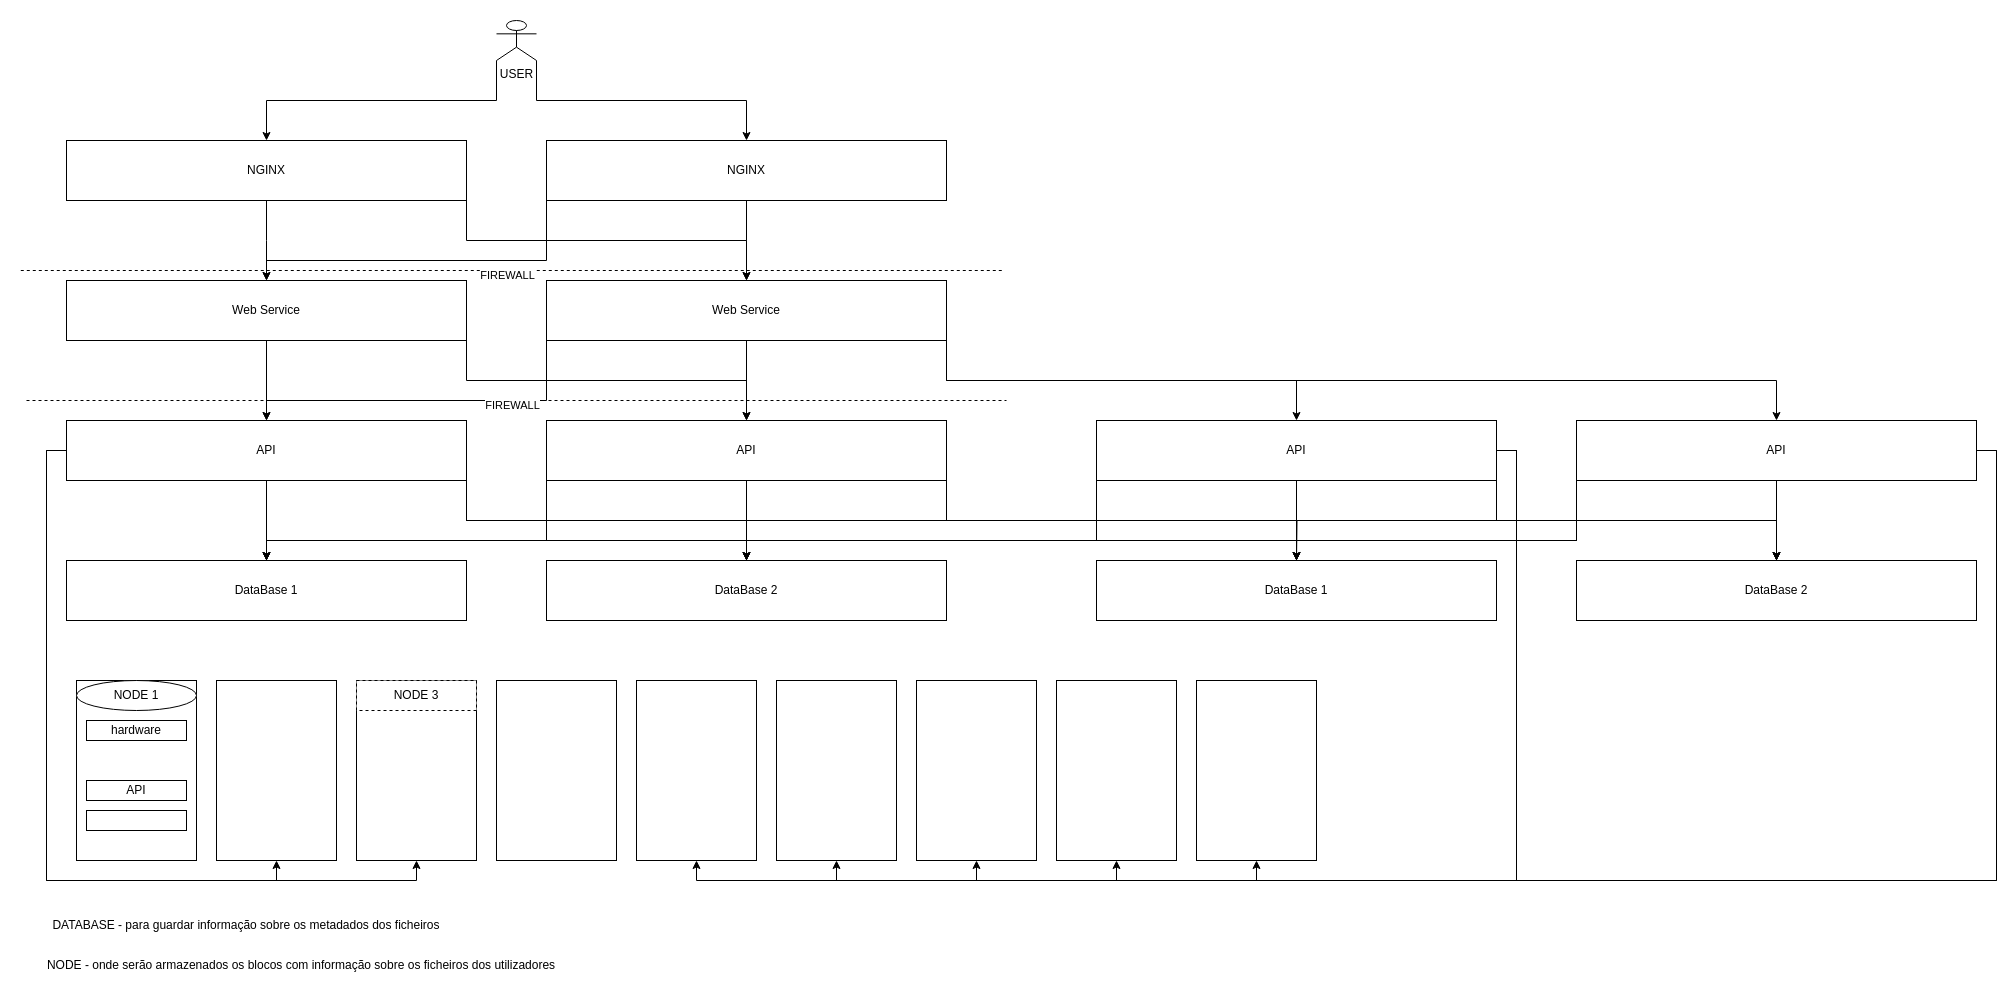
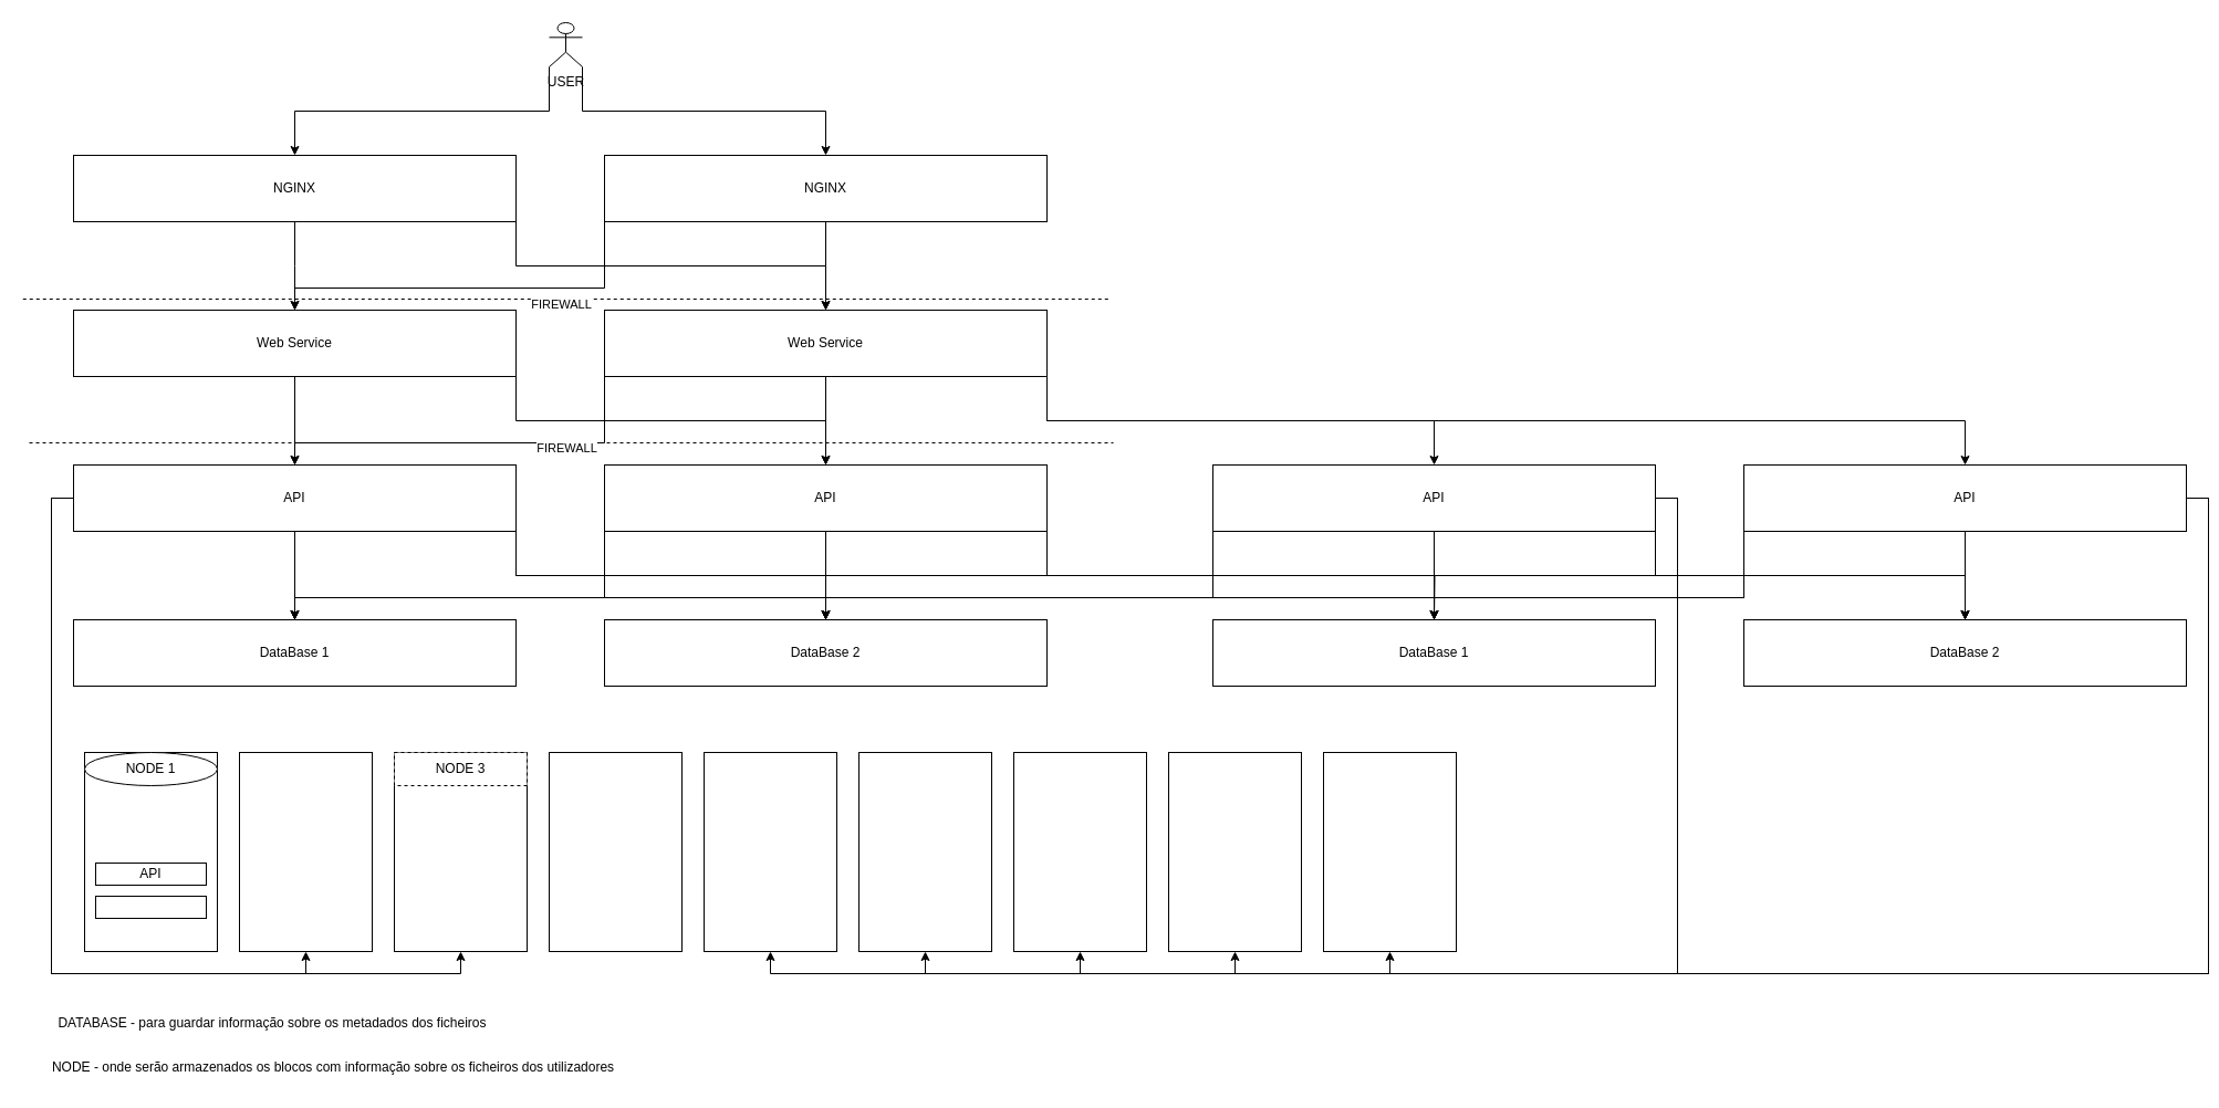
  <mxCell id="0" />
  <mxCell id="1" parent="0" />
  <mxCell id="2" style="edgeStyle=orthogonalEdgeStyle;rounded=0;orthogonalLoop=1;jettySize=auto;html=1;exitX=1;exitY=1;exitDx=0;exitDy=0;entryX=0.5;entryY=0;entryDx=0;entryDy=0;" edge="1" parent="1" source="4" target="27"><mxGeometry relative="1" as="geometry" /></mxCell>
  <mxCell id="3" style="edgeStyle=orthogonalEdgeStyle;rounded=0;orthogonalLoop=1;jettySize=auto;html=1;exitX=0.5;exitY=1;exitDx=0;exitDy=0;" edge="1" parent="1" source="4"><mxGeometry relative="1" as="geometry"><mxPoint x="266" y="280" as="targetPoint" /></mxGeometry></mxCell>
  <mxCell id="4" value="NGINX" style="rounded=0;whiteSpace=wrap;html=1;" vertex="1" parent="1"><mxGeometry x="66" y="140" width="400" height="60" as="geometry" /></mxCell>
  <mxCell id="5" style="edgeStyle=orthogonalEdgeStyle;rounded=0;orthogonalLoop=1;jettySize=auto;html=1;exitX=0.5;exitY=1;exitDx=0;exitDy=0;" edge="1" parent="1" source="7"><mxGeometry relative="1" as="geometry"><mxPoint x="746" y="280" as="targetPoint" /></mxGeometry></mxCell>
  <mxCell id="6" style="edgeStyle=orthogonalEdgeStyle;rounded=0;orthogonalLoop=1;jettySize=auto;html=1;exitX=0;exitY=1;exitDx=0;exitDy=0;entryX=0.5;entryY=0;entryDx=0;entryDy=0;" edge="1" parent="1" source="7" target="30"><mxGeometry relative="1" as="geometry"><Array as="points"><mxPoint x="546" y="260" /><mxPoint x="266" y="260" /></Array></mxGeometry></mxCell>
  <mxCell id="7" value="NGINX" style="rounded=0;whiteSpace=wrap;html=1;" vertex="1" parent="1"><mxGeometry x="546" y="140" width="400" height="60" as="geometry" /></mxCell>
  <mxCell id="8" style="edgeStyle=orthogonalEdgeStyle;rounded=0;orthogonalLoop=1;jettySize=auto;html=1;exitX=1;exitY=1;exitDx=0;exitDy=0;exitPerimeter=0;" edge="1" parent="1" source="10" target="7"><mxGeometry relative="1" as="geometry" /></mxCell>
  <mxCell id="9" style="edgeStyle=orthogonalEdgeStyle;rounded=0;orthogonalLoop=1;jettySize=auto;html=1;exitX=0;exitY=1;exitDx=0;exitDy=0;exitPerimeter=0;entryX=0.5;entryY=0;entryDx=0;entryDy=0;" edge="1" parent="1" source="10" target="4"><mxGeometry relative="1" as="geometry" /></mxCell>
- <mxCell id="10" value="USER" style="shape=umlActor;verticalLabelPosition=bottom;verticalAlign=top;html=1;outlineConnect=0;" vertex="1" parent="1"><mxGeometry x="496" y="20" width="40" height="40" as="geometry" /></mxCell>
+ <mxCell id="10" value="USER" style="shape=umlActor;verticalLabelPosition=bottom;verticalAlign=top;html=1;outlineConnect=0;" vertex="1" parent="1"><mxGeometry x="496" y="20" width="30" height="40" as="geometry" /></mxCell>
  <mxCell id="11" style="edgeStyle=orthogonalEdgeStyle;rounded=0;orthogonalLoop=1;jettySize=auto;html=1;exitX=1;exitY=1;exitDx=0;exitDy=0;entryX=0.5;entryY=0;entryDx=0;entryDy=0;" edge="1" parent="1" source="17" target="32"><mxGeometry relative="1" as="geometry" /></mxCell>
  <mxCell id="12" style="edgeStyle=orthogonalEdgeStyle;rounded=0;orthogonalLoop=1;jettySize=auto;html=1;exitX=0.5;exitY=1;exitDx=0;exitDy=0;" edge="1" parent="1" source="17" target="31"><mxGeometry relative="1" as="geometry" /></mxCell>
  <mxCell id="13" style="edgeStyle=orthogonalEdgeStyle;rounded=0;orthogonalLoop=1;jettySize=auto;html=1;exitX=0;exitY=0.5;exitDx=0;exitDy=0;entryX=0.5;entryY=1;entryDx=0;entryDy=0;" edge="1" parent="1" source="17" target="34"><mxGeometry relative="1" as="geometry" /></mxCell>
  <mxCell id="14" style="edgeStyle=orthogonalEdgeStyle;rounded=0;orthogonalLoop=1;jettySize=auto;html=1;exitX=0;exitY=0.5;exitDx=0;exitDy=0;entryX=0.5;entryY=1;entryDx=0;entryDy=0;" edge="1" parent="1" source="17" target="35"><mxGeometry relative="1" as="geometry" /></mxCell>
  <mxCell id="15" style="edgeStyle=orthogonalEdgeStyle;rounded=0;orthogonalLoop=1;jettySize=auto;html=1;exitX=1;exitY=1;exitDx=0;exitDy=0;" edge="1" parent="1" source="17"><mxGeometry relative="1" as="geometry"><mxPoint x="1296" y="560" as="targetPoint" /></mxGeometry></mxCell>
  <mxCell id="16" style="edgeStyle=orthogonalEdgeStyle;rounded=0;orthogonalLoop=1;jettySize=auto;html=1;exitX=1;exitY=1;exitDx=0;exitDy=0;entryX=0.5;entryY=0;entryDx=0;entryDy=0;" edge="1" parent="1" source="17" target="63"><mxGeometry relative="1" as="geometry" /></mxCell>
  <mxCell id="17" value="API" style="rounded=0;whiteSpace=wrap;html=1;" vertex="1" parent="1"><mxGeometry x="66" y="420" width="400" height="60" as="geometry" /></mxCell>
  <mxCell id="18" style="edgeStyle=orthogonalEdgeStyle;rounded=0;orthogonalLoop=1;jettySize=auto;html=1;exitX=0;exitY=1;exitDx=0;exitDy=0;entryX=0.5;entryY=0;entryDx=0;entryDy=0;" edge="1" parent="1" source="22" target="31"><mxGeometry relative="1" as="geometry"><Array as="points"><mxPoint x="546" y="540" /><mxPoint x="266" y="540" /></Array></mxGeometry></mxCell>
  <mxCell id="19" style="edgeStyle=orthogonalEdgeStyle;rounded=0;orthogonalLoop=1;jettySize=auto;html=1;exitX=0.5;exitY=1;exitDx=0;exitDy=0;entryX=0.5;entryY=0;entryDx=0;entryDy=0;" edge="1" parent="1" source="22" target="32"><mxGeometry relative="1" as="geometry" /></mxCell>
  <mxCell id="20" style="edgeStyle=orthogonalEdgeStyle;rounded=0;orthogonalLoop=1;jettySize=auto;html=1;exitX=1;exitY=1;exitDx=0;exitDy=0;entryX=0.5;entryY=0;entryDx=0;entryDy=0;" edge="1" parent="1" source="22" target="62"><mxGeometry relative="1" as="geometry" /></mxCell>
  <mxCell id="21" style="edgeStyle=orthogonalEdgeStyle;rounded=0;orthogonalLoop=1;jettySize=auto;html=1;exitX=1;exitY=1;exitDx=0;exitDy=0;entryX=0.5;entryY=0;entryDx=0;entryDy=0;" edge="1" parent="1" source="22" target="63"><mxGeometry relative="1" as="geometry" /></mxCell>
  <mxCell id="22" value="API" style="rounded=0;whiteSpace=wrap;html=1;" vertex="1" parent="1"><mxGeometry x="546" y="420" width="400" height="60" as="geometry" /></mxCell>
  <mxCell id="23" style="edgeStyle=orthogonalEdgeStyle;rounded=0;orthogonalLoop=1;jettySize=auto;html=1;exitX=0;exitY=1;exitDx=0;exitDy=0;entryX=0.5;entryY=0;entryDx=0;entryDy=0;" edge="1" parent="1" source="27" target="17"><mxGeometry relative="1" as="geometry"><Array as="points"><mxPoint x="546" y="400" /><mxPoint x="266" y="400" /></Array></mxGeometry></mxCell>
  <mxCell id="24" style="edgeStyle=orthogonalEdgeStyle;rounded=0;orthogonalLoop=1;jettySize=auto;html=1;exitX=0.5;exitY=1;exitDx=0;exitDy=0;entryX=0.5;entryY=0;entryDx=0;entryDy=0;" edge="1" parent="1" source="27" target="22"><mxGeometry relative="1" as="geometry" /></mxCell>
  <mxCell id="25" style="edgeStyle=orthogonalEdgeStyle;rounded=0;orthogonalLoop=1;jettySize=auto;html=1;exitX=1;exitY=1;exitDx=0;exitDy=0;entryX=0.5;entryY=0;entryDx=0;entryDy=0;" edge="1" parent="1" source="27" target="54"><mxGeometry relative="1" as="geometry" /></mxCell>
  <mxCell id="26" style="edgeStyle=orthogonalEdgeStyle;rounded=0;orthogonalLoop=1;jettySize=auto;html=1;exitX=1;exitY=1;exitDx=0;exitDy=0;entryX=0.5;entryY=0;entryDx=0;entryDy=0;" edge="1" parent="1" source="27" target="61"><mxGeometry relative="1" as="geometry" /></mxCell>
  <mxCell id="27" value="Web Service" style="rounded=0;whiteSpace=wrap;html=1;" vertex="1" parent="1"><mxGeometry x="546" y="280" width="400" height="60" as="geometry" /></mxCell>
  <mxCell id="28" style="edgeStyle=orthogonalEdgeStyle;rounded=0;orthogonalLoop=1;jettySize=auto;html=1;exitX=1;exitY=1;exitDx=0;exitDy=0;entryX=0.5;entryY=0;entryDx=0;entryDy=0;" edge="1" parent="1" source="30" target="22"><mxGeometry relative="1" as="geometry" /></mxCell>
  <mxCell id="29" style="edgeStyle=orthogonalEdgeStyle;rounded=0;orthogonalLoop=1;jettySize=auto;html=1;exitX=0.5;exitY=1;exitDx=0;exitDy=0;entryX=0.5;entryY=0;entryDx=0;entryDy=0;" edge="1" parent="1" source="30" target="17"><mxGeometry relative="1" as="geometry" /></mxCell>
  <mxCell id="30" value="Web Service" style="rounded=0;whiteSpace=wrap;html=1;" vertex="1" parent="1"><mxGeometry x="66" y="280" width="400" height="60" as="geometry" /></mxCell>
  <mxCell id="31" value="DataBase 1" style="rounded=0;whiteSpace=wrap;html=1;" vertex="1" parent="1"><mxGeometry x="66" y="560" width="400" height="60" as="geometry" /></mxCell>
  <mxCell id="32" value="DataBase 2" style="rounded=0;whiteSpace=wrap;html=1;" vertex="1" parent="1"><mxGeometry x="546" y="560" width="400" height="60" as="geometry" /></mxCell>
  <mxCell id="33" value="" style="rounded=0;whiteSpace=wrap;html=1;" vertex="1" parent="1"><mxGeometry x="76" y="680" width="120" height="180" as="geometry" /></mxCell>
  <mxCell id="34" value="" style="rounded=0;whiteSpace=wrap;html=1;" vertex="1" parent="1"><mxGeometry x="216" y="680" width="120" height="180" as="geometry" /></mxCell>
  <mxCell id="35" value="" style="rounded=0;whiteSpace=wrap;html=1;" vertex="1" parent="1"><mxGeometry x="356" y="680" width="120" height="180" as="geometry" /></mxCell>
  <mxCell id="36" value="" style="rounded=0;whiteSpace=wrap;html=1;" vertex="1" parent="1"><mxGeometry x="496" y="680" width="120" height="180" as="geometry" /></mxCell>
  <mxCell id="37" value="" style="rounded=0;whiteSpace=wrap;html=1;" vertex="1" parent="1"><mxGeometry x="636" y="680" width="120" height="180" as="geometry" /></mxCell>
  <mxCell id="38" value="" style="rounded=0;whiteSpace=wrap;html=1;" vertex="1" parent="1"><mxGeometry x="776" y="680" width="120" height="180" as="geometry" /></mxCell>
  <mxCell id="39" value="" style="endArrow=none;dashed=1;html=1;rounded=0;" edge="1" parent="1"><mxGeometry width="50" height="50" relative="1" as="geometry"><mxPoint x="20.29" y="270" as="sourcePoint" /><mxPoint x="1001.719" y="270" as="targetPoint" /></mxGeometry></mxCell>
  <mxCell id="40" value="FIREWALL" style="edgeLabel;html=1;align=center;verticalAlign=middle;resizable=0;points=[];" vertex="1" connectable="0" parent="39"><mxGeometry x="-0.277" y="-4" relative="1" as="geometry"><mxPoint x="131" as="offset" /></mxGeometry></mxCell>
  <mxCell id="41" value="NODE - onde serão armazenados os blocos com informação sobre os ficheiros dos utilizadores" style="text;html=1;align=center;verticalAlign=middle;whiteSpace=wrap;rounded=0;" vertex="1" parent="1"><mxGeometry x="26" y="950" width="550" height="30" as="geometry" /></mxCell>
  <mxCell id="42" value="DATABASE - para guardar informação sobre os metadados dos ficheiros" style="text;html=1;align=center;verticalAlign=middle;whiteSpace=wrap;rounded=0;" vertex="1" parent="1"><mxGeometry x="46" y="910" width="400" height="30" as="geometry" /></mxCell>
  <mxCell id="43" value="NODE 1" style="ellipse;whiteSpace=wrap;html=1;" vertex="1" parent="1"><mxGeometry x="76" y="680" width="120" height="30" as="geometry" /></mxCell>
  <mxCell id="44" value="NODE 3" style="rounded=0;whiteSpace=wrap;html=1;dashed=1;" vertex="1" parent="1"><mxGeometry x="356" y="680" width="120" height="30" as="geometry" /></mxCell>
- <mxCell id="45" value="hardware" style="rounded=0;whiteSpace=wrap;html=1;" vertex="1" parent="1"><mxGeometry x="86" y="720" width="100" height="20" as="geometry" /></mxCell>
  <mxCell id="46" value="API" style="rounded=0;whiteSpace=wrap;html=1;" vertex="1" parent="1"><mxGeometry x="86" y="780" width="100" height="20" as="geometry" /></mxCell>
  <mxCell id="47" value="" style="rounded=0;whiteSpace=wrap;html=1;" vertex="1" parent="1"><mxGeometry x="86" y="810" width="100" height="20" as="geometry" /></mxCell>
  <mxCell id="48" style="edgeStyle=orthogonalEdgeStyle;rounded=0;orthogonalLoop=1;jettySize=auto;html=1;exitX=1;exitY=1;exitDx=0;exitDy=0;entryX=0.5;entryY=0;entryDx=0;entryDy=0;" edge="1" parent="1" source="54" target="63"><mxGeometry relative="1" as="geometry" /></mxCell>
  <mxCell id="49" style="edgeStyle=orthogonalEdgeStyle;rounded=0;orthogonalLoop=1;jettySize=auto;html=1;exitX=0.5;exitY=1;exitDx=0;exitDy=0;" edge="1" parent="1" source="54" target="62"><mxGeometry relative="1" as="geometry" /></mxCell>
  <mxCell id="50" style="edgeStyle=orthogonalEdgeStyle;rounded=0;orthogonalLoop=1;jettySize=auto;html=1;exitX=0;exitY=1;exitDx=0;exitDy=0;" edge="1" parent="1" source="54"><mxGeometry relative="1" as="geometry"><mxPoint x="746" y="560" as="targetPoint" /><Array as="points"><mxPoint x="1096" y="540" /><mxPoint x="746" y="540" /></Array></mxGeometry></mxCell>
  <mxCell id="51" style="edgeStyle=orthogonalEdgeStyle;rounded=0;orthogonalLoop=1;jettySize=auto;html=1;exitX=0;exitY=1;exitDx=0;exitDy=0;entryX=0.5;entryY=0;entryDx=0;entryDy=0;" edge="1" parent="1" source="54" target="31"><mxGeometry relative="1" as="geometry"><Array as="points"><mxPoint x="1096" y="540" /><mxPoint x="266" y="540" /></Array></mxGeometry></mxCell>
  <mxCell id="52" style="edgeStyle=orthogonalEdgeStyle;rounded=0;orthogonalLoop=1;jettySize=auto;html=1;exitX=1;exitY=0.5;exitDx=0;exitDy=0;entryX=0.5;entryY=1;entryDx=0;entryDy=0;" edge="1" parent="1" source="54" target="65"><mxGeometry relative="1" as="geometry" /></mxCell>
  <mxCell id="53" style="edgeStyle=orthogonalEdgeStyle;rounded=0;orthogonalLoop=1;jettySize=auto;html=1;exitX=1;exitY=0.5;exitDx=0;exitDy=0;entryX=0.5;entryY=1;entryDx=0;entryDy=0;" edge="1" parent="1" source="54" target="64"><mxGeometry relative="1" as="geometry" /></mxCell>
  <mxCell id="54" value="API" style="rounded=0;whiteSpace=wrap;html=1;" vertex="1" parent="1"><mxGeometry x="1096" y="420" width="400" height="60" as="geometry" /></mxCell>
  <mxCell id="55" style="edgeStyle=orthogonalEdgeStyle;rounded=0;orthogonalLoop=1;jettySize=auto;html=1;exitX=0;exitY=1;exitDx=0;exitDy=0;entryX=0.5;entryY=0;entryDx=0;entryDy=0;" edge="1" parent="1" source="61" target="62"><mxGeometry relative="1" as="geometry"><Array as="points"><mxPoint x="1576" y="540" /><mxPoint x="1296" y="540" /></Array></mxGeometry></mxCell>
  <mxCell id="56" style="edgeStyle=orthogonalEdgeStyle;rounded=0;orthogonalLoop=1;jettySize=auto;html=1;exitX=0.5;exitY=1;exitDx=0;exitDy=0;entryX=0.5;entryY=0;entryDx=0;entryDy=0;" edge="1" parent="1" source="61" target="63"><mxGeometry relative="1" as="geometry" /></mxCell>
  <mxCell id="57" style="edgeStyle=orthogonalEdgeStyle;rounded=0;orthogonalLoop=1;jettySize=auto;html=1;exitX=0;exitY=1;exitDx=0;exitDy=0;entryX=0.5;entryY=0;entryDx=0;entryDy=0;" edge="1" parent="1" source="61" target="31"><mxGeometry relative="1" as="geometry"><Array as="points"><mxPoint x="1576" y="540" /><mxPoint x="266" y="540" /></Array></mxGeometry></mxCell>
  <mxCell id="58" style="edgeStyle=orthogonalEdgeStyle;rounded=0;orthogonalLoop=1;jettySize=auto;html=1;exitX=0;exitY=1;exitDx=0;exitDy=0;" edge="1" parent="1" source="61"><mxGeometry relative="1" as="geometry"><mxPoint x="746" y="560" as="targetPoint" /><Array as="points"><mxPoint x="1576" y="540" /><mxPoint x="746" y="540" /></Array></mxGeometry></mxCell>
  <mxCell id="59" style="edgeStyle=orthogonalEdgeStyle;rounded=0;orthogonalLoop=1;jettySize=auto;html=1;exitX=1;exitY=0.5;exitDx=0;exitDy=0;entryX=0.5;entryY=1;entryDx=0;entryDy=0;" edge="1" parent="1" source="61" target="38"><mxGeometry relative="1" as="geometry" /></mxCell>
  <mxCell id="60" style="edgeStyle=orthogonalEdgeStyle;rounded=0;orthogonalLoop=1;jettySize=auto;html=1;exitX=1;exitY=0.5;exitDx=0;exitDy=0;entryX=0.5;entryY=1;entryDx=0;entryDy=0;" edge="1" parent="1" source="61" target="37"><mxGeometry relative="1" as="geometry" /></mxCell>
  <mxCell id="61" value="API" style="rounded=0;whiteSpace=wrap;html=1;" vertex="1" parent="1"><mxGeometry x="1576" y="420" width="400" height="60" as="geometry" /></mxCell>
  <mxCell id="62" value="DataBase 1" style="rounded=0;whiteSpace=wrap;html=1;" vertex="1" parent="1"><mxGeometry x="1096" y="560" width="400" height="60" as="geometry" /></mxCell>
  <mxCell id="63" value="DataBase 2" style="rounded=0;whiteSpace=wrap;html=1;" vertex="1" parent="1"><mxGeometry x="1576" y="560" width="400" height="60" as="geometry" /></mxCell>
  <mxCell id="64" value="" style="rounded=0;whiteSpace=wrap;html=1;" vertex="1" parent="1"><mxGeometry x="916" y="680" width="120" height="180" as="geometry" /></mxCell>
  <mxCell id="65" value="" style="rounded=0;whiteSpace=wrap;html=1;" vertex="1" parent="1"><mxGeometry x="1056" y="680" width="120" height="180" as="geometry" /></mxCell>
  <mxCell id="66" value="" style="rounded=0;whiteSpace=wrap;html=1;" vertex="1" parent="1"><mxGeometry x="1196" y="680" width="120" height="180" as="geometry" /></mxCell>
  <mxCell id="67" style="edgeStyle=orthogonalEdgeStyle;rounded=0;orthogonalLoop=1;jettySize=auto;html=1;exitX=1;exitY=0.5;exitDx=0;exitDy=0;entryX=0.5;entryY=1;entryDx=0;entryDy=0;" edge="1" parent="1" source="54" target="66"><mxGeometry relative="1" as="geometry"><Array as="points"><mxPoint x="1516" y="450" /><mxPoint x="1516" y="880" /><mxPoint x="1256" y="880" /></Array></mxGeometry></mxCell>
  <mxCell id="68" value="" style="endArrow=none;dashed=1;html=1;rounded=0;" edge="1" parent="1"><mxGeometry width="50" height="50" relative="1" as="geometry"><mxPoint x="26" y="400" as="sourcePoint" /><mxPoint x="1006" y="400" as="targetPoint" /></mxGeometry></mxCell>
  <mxCell id="69" value="FIREWALL" style="edgeLabel;html=1;align=center;verticalAlign=middle;resizable=0;points=[];" vertex="1" connectable="0" parent="68"><mxGeometry x="-0.277" y="-4" relative="1" as="geometry"><mxPoint x="131" as="offset" /></mxGeometry></mxCell>
